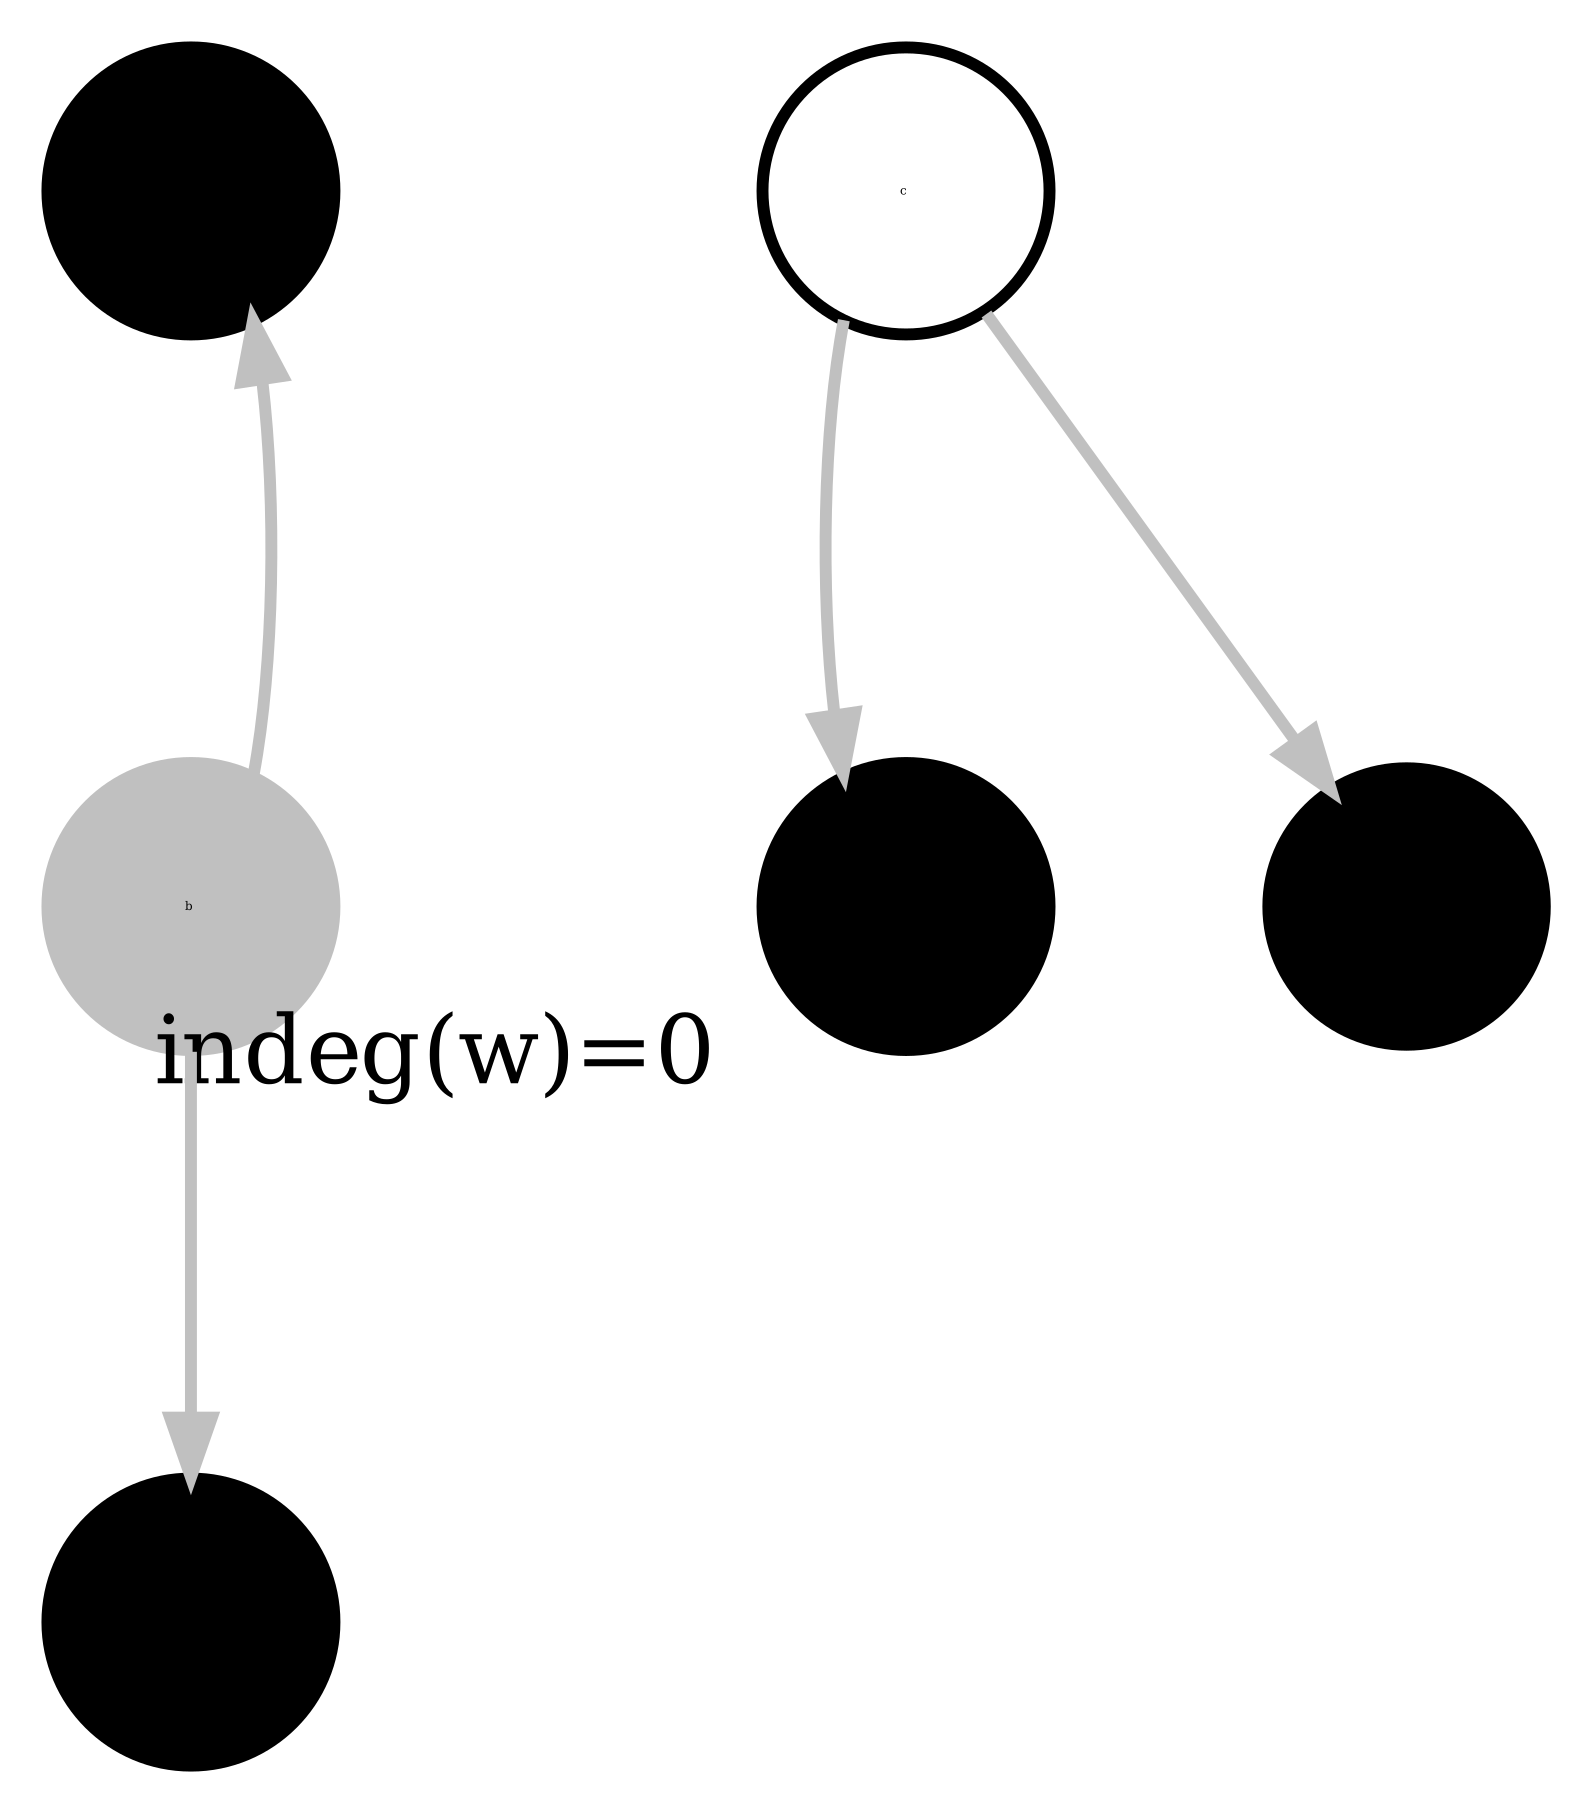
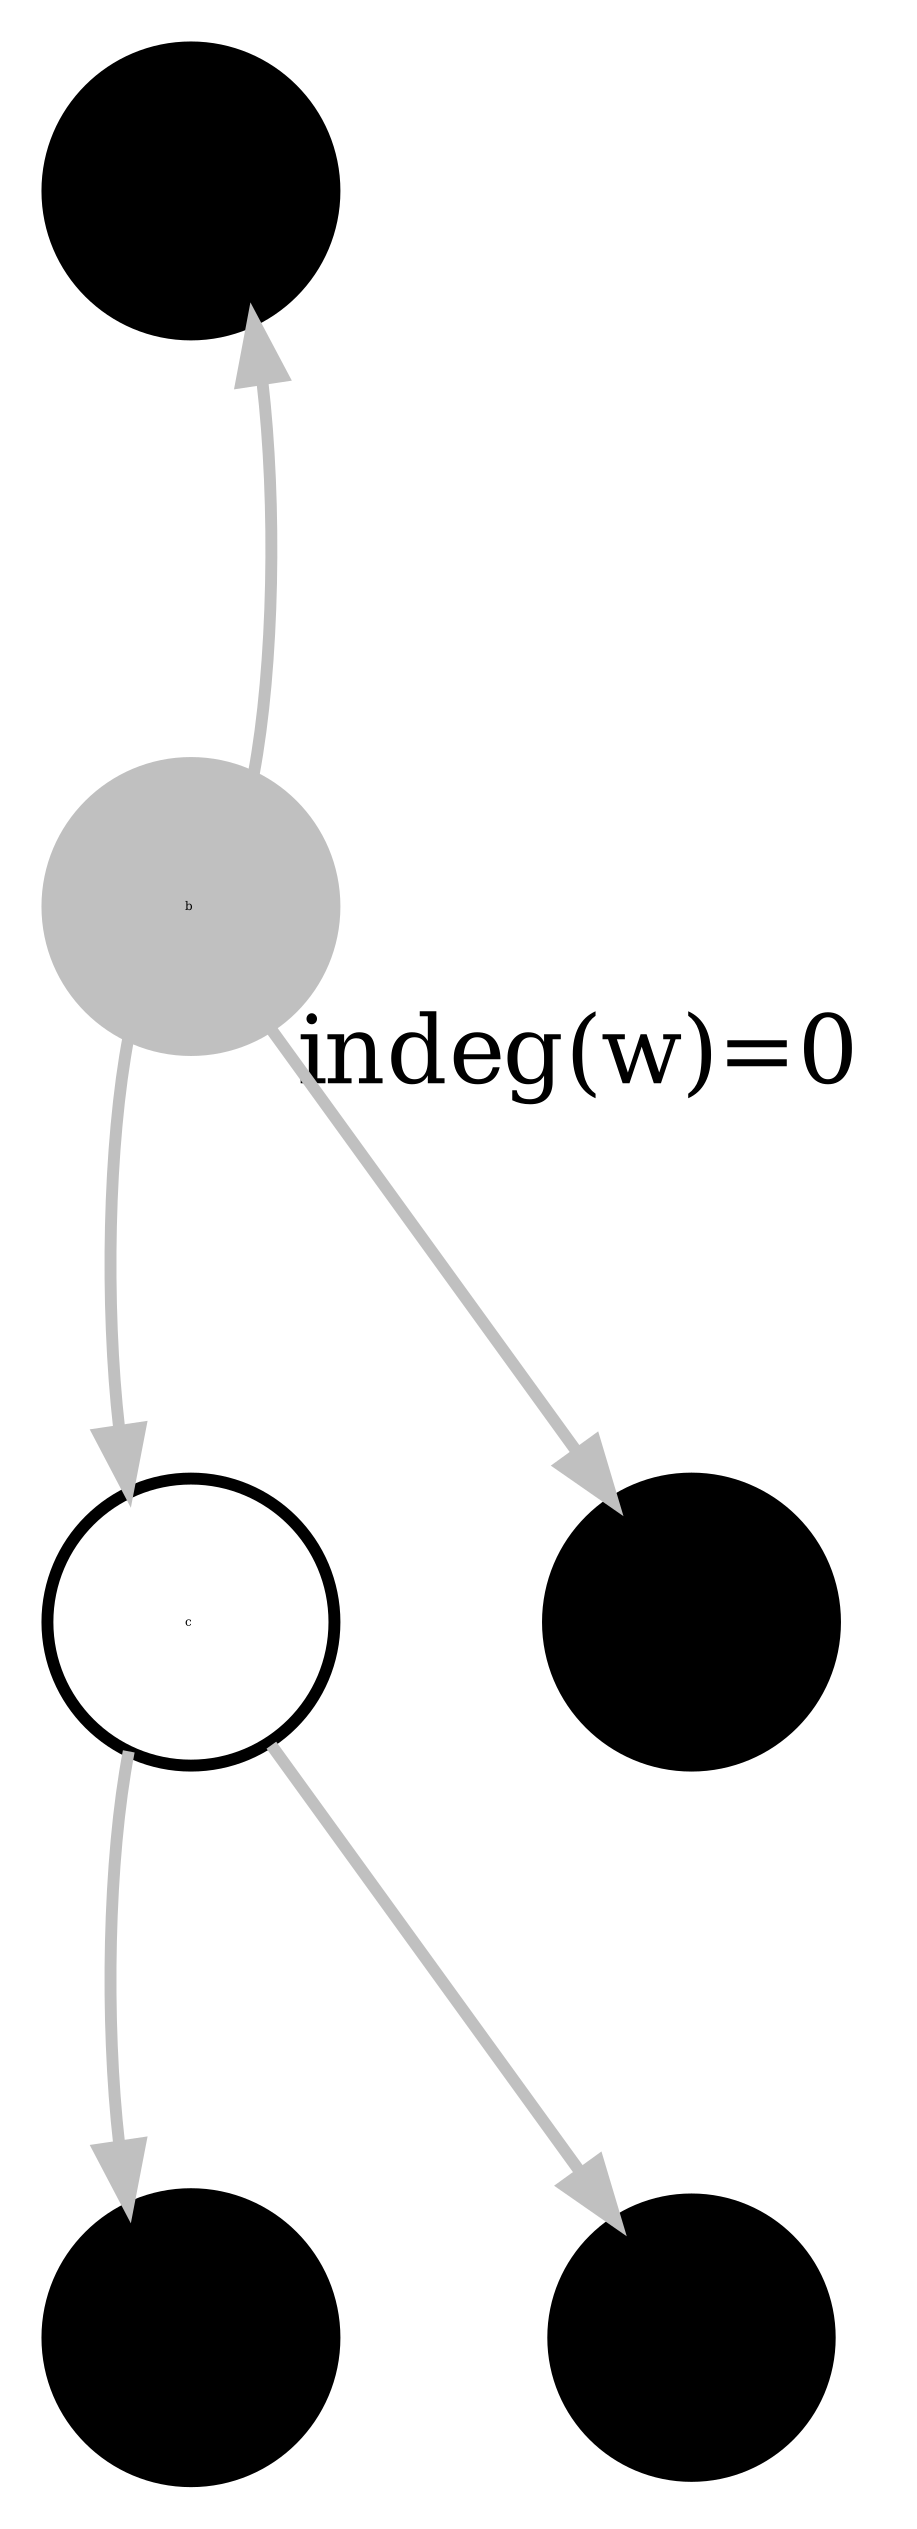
  digraph {
    node [color=black fontsize=1 shape=circle style=filled]
    edge [arrowsize=.5 color=gray fontsize=8 weight=.1]
    a [height=0.12 width=0.12]
    b [color=grey height=0.12 width=0.12]
    c [height=0.12 width=0.12 color="" style=""]
    e [height=0.12 width=0.12]
    d [height=0.12 width=0.12]
    f [height=0.12 width=0.12]
    a -> b [color=transparent]
    b -> a
    b -> b [color=transparent headlabel="indeg(w)=0"]
+   b -> c
    b -> e
    c -> b [color=transparent]
    c -> d
    c -> f
    d -> c [color=transparent]
  }
